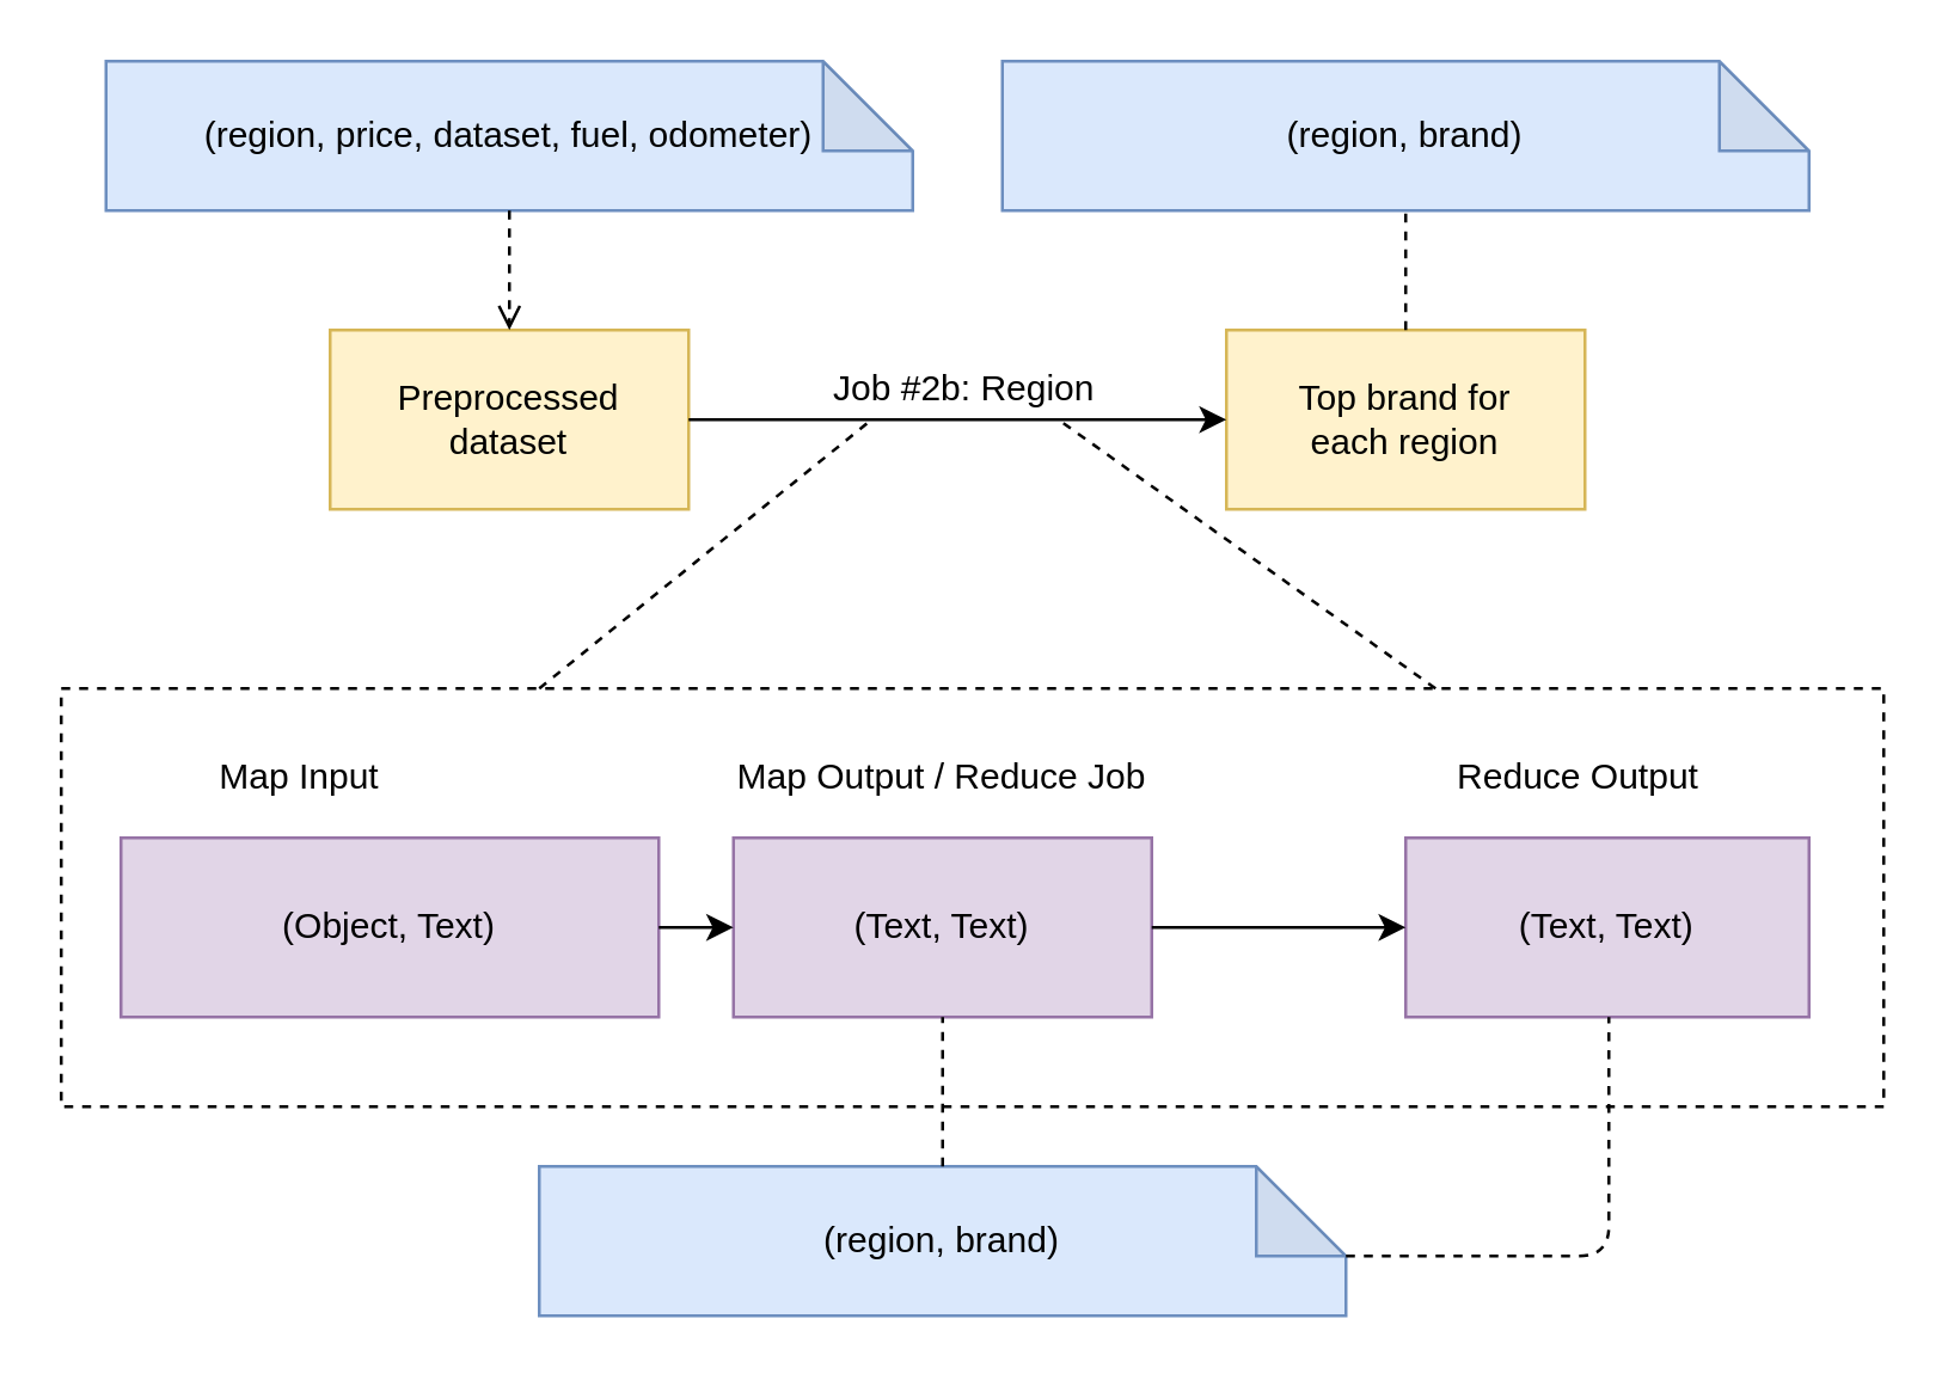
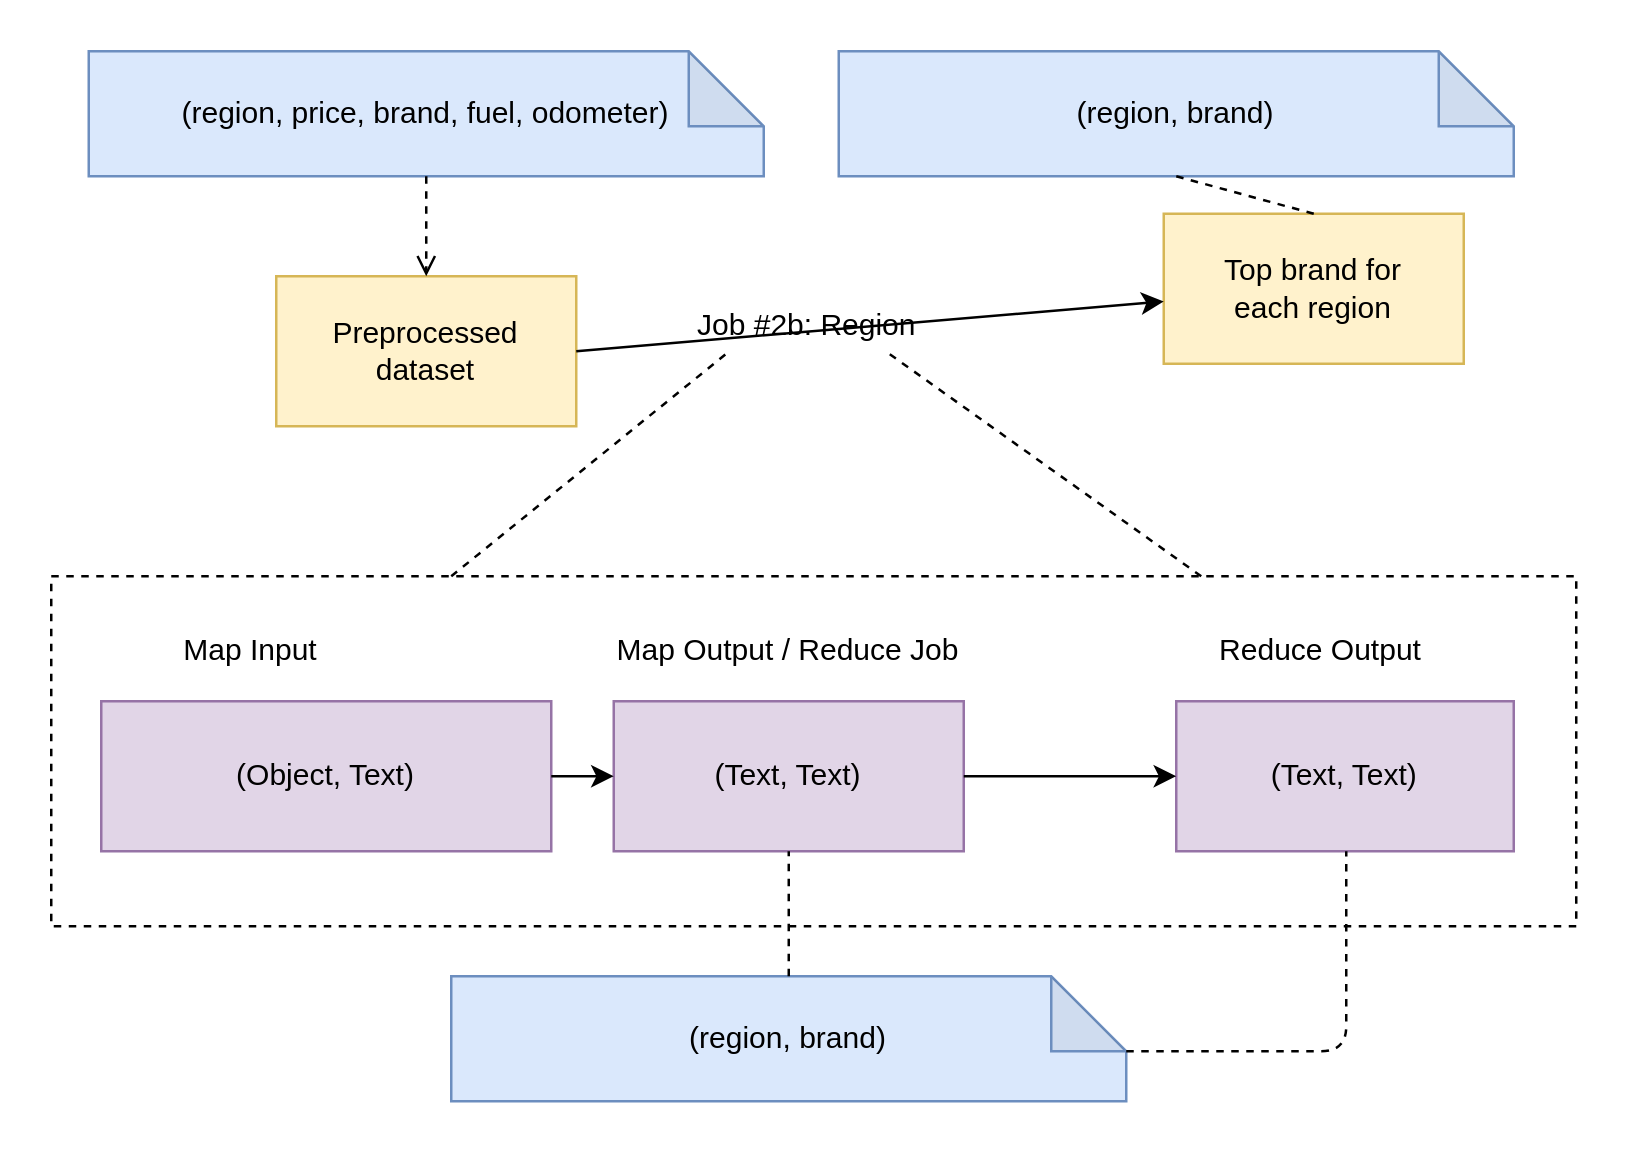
  <mxCell id="0" />
  <mxCell id="1" parent="0" />
  <mxCell id="2" value="Preprocessed&lt;br&gt;dataset" style="rounded=0;whiteSpace=wrap;html=1;fillColor=#fff2cc;strokeColor=#d6b656;" parent="1" vertex="1"><mxGeometry x="110" y="110" width="120" height="60" as="geometry" /></mxCell>
- <mxCell id="3" value="Top brand for&lt;br&gt;each region" style="rounded=0;whiteSpace=wrap;html=1;fillColor=#fff2cc;strokeColor=#d6b656;" parent="1" vertex="1"><mxGeometry x="410" y="110" width="120" height="60" as="geometry" /></mxCell>
+ <mxCell id="3" value="Top brand for&lt;br&gt;each region" style="rounded=0;whiteSpace=wrap;html=1;fillColor=#fff2cc;strokeColor=#d6b656;" parent="1" vertex="1"><mxGeometry x="465" y="85" width="120" height="60" as="geometry" /></mxCell>
  <mxCell id="4" value="" style="endArrow=classic;html=1;exitX=1;exitY=0.5;exitDx=0;exitDy=0;" parent="1" source="2" target="3" edge="1"><mxGeometry width="50" height="50" relative="1" as="geometry"><mxPoint x="229" y="147" as="sourcePoint" /><mxPoint x="370" y="110" as="targetPoint" /></mxGeometry></mxCell>
- <mxCell id="5" value="(region, price, dataset, fuel, odometer)" style="shape=note;whiteSpace=wrap;html=1;backgroundOutline=1;darkOpacity=0.05;fillColor=#dae8fc;strokeColor=#6c8ebf;" parent="1" vertex="1"><mxGeometry x="35" y="20" width="270" height="50" as="geometry" /></mxCell>
+ <mxCell id="5" value="(region, price, brand, fuel, odometer)" style="shape=note;whiteSpace=wrap;html=1;backgroundOutline=1;darkOpacity=0.05;fillColor=#dae8fc;strokeColor=#6c8ebf;" parent="1" vertex="1"><mxGeometry x="35" y="20" width="270" height="50" as="geometry" /></mxCell>
  <mxCell id="6" value="" style="endArrow=open;dashed=1;html=1;entryX=0.5;entryY=0;entryDx=0;entryDy=0;exitX=0.5;exitY=1;exitDx=0;exitDy=0;exitPerimeter=0;" parent="1" source="5" target="2" edge="1"><mxGeometry width="50" height="50" relative="1" as="geometry"><mxPoint x="490" y="80" as="sourcePoint" /><mxPoint x="660" y="150" as="targetPoint" /></mxGeometry></mxCell>
  <mxCell id="7" value="Job #2b: Region" style="text;html=1;strokeColor=none;fillColor=none;align=center;verticalAlign=middle;whiteSpace=wrap;rounded=0;" parent="1" vertex="1"><mxGeometry x="260" y="120" width="125" height="20" as="geometry" /></mxCell>
  <mxCell id="8" value="(Object, Text)" style="rounded=0;whiteSpace=wrap;html=1;fillColor=#e1d5e7;strokeColor=#9673a6;" parent="1" vertex="1"><mxGeometry x="40" y="280" width="180" height="60" as="geometry" /></mxCell>
  <mxCell id="9" value="(Text, Text)" style="rounded=0;whiteSpace=wrap;html=1;fillColor=#e1d5e7;strokeColor=#9673a6;" parent="1" vertex="1"><mxGeometry x="245" y="280" width="140" height="60" as="geometry" /></mxCell>
  <mxCell id="10" value="(Text, Text)" style="rounded=0;whiteSpace=wrap;html=1;fillColor=#e1d5e7;strokeColor=#9673a6;" parent="1" vertex="1"><mxGeometry x="470" y="280" width="135" height="60" as="geometry" /></mxCell>
  <mxCell id="11" value="Map Input" style="text;html=1;strokeColor=none;fillColor=none;align=center;verticalAlign=middle;whiteSpace=wrap;rounded=0;" parent="1" vertex="1"><mxGeometry x="65" y="250" width="70" height="20" as="geometry" /></mxCell>
  <mxCell id="12" value="Map Output / Reduce Job" style="text;html=1;strokeColor=none;fillColor=none;align=center;verticalAlign=middle;whiteSpace=wrap;rounded=0;" parent="1" vertex="1"><mxGeometry x="240" y="250" width="150" height="20" as="geometry" /></mxCell>
  <mxCell id="13" value="Reduce Output" style="text;html=1;strokeColor=none;fillColor=none;align=center;verticalAlign=middle;whiteSpace=wrap;rounded=0;" parent="1" vertex="1"><mxGeometry x="482.5" y="250" width="90" height="20" as="geometry" /></mxCell>
  <mxCell id="14" value="" style="endArrow=classic;html=1;exitX=1;exitY=0.5;exitDx=0;exitDy=0;entryX=0;entryY=0.5;entryDx=0;entryDy=0;" parent="1" source="8" target="9" edge="1"><mxGeometry width="50" height="50" relative="1" as="geometry"><mxPoint x="135" y="440" as="sourcePoint" /><mxPoint x="185" y="390" as="targetPoint" /></mxGeometry></mxCell>
  <mxCell id="15" value="" style="endArrow=classic;html=1;exitX=1;exitY=0.5;exitDx=0;exitDy=0;entryX=0;entryY=0.5;entryDx=0;entryDy=0;" parent="1" source="9" target="10" edge="1"><mxGeometry width="50" height="50" relative="1" as="geometry"><mxPoint x="405" y="420" as="sourcePoint" /><mxPoint x="455" y="370" as="targetPoint" /></mxGeometry></mxCell>
  <mxCell id="16" value="" style="endArrow=none;dashed=1;html=1;exitX=0.25;exitY=0;exitDx=0;exitDy=0;entryX=0.25;entryY=1;entryDx=0;entryDy=0;" parent="1" target="7" edge="1"><mxGeometry width="50" height="50" relative="1" as="geometry"><mxPoint x="180" y="230" as="sourcePoint" /><mxPoint x="300" y="150" as="targetPoint" /></mxGeometry></mxCell>
  <mxCell id="17" value="" style="endArrow=none;dashed=1;html=1;entryX=0.75;entryY=1;entryDx=0;entryDy=0;exitX=0.75;exitY=0;exitDx=0;exitDy=0;" parent="1" target="7" edge="1"><mxGeometry width="50" height="50" relative="1" as="geometry"><mxPoint x="480" y="230" as="sourcePoint" /><mxPoint x="390" y="170" as="targetPoint" /></mxGeometry></mxCell>
  <mxCell id="18" value="(region, brand)" style="shape=note;whiteSpace=wrap;html=1;backgroundOutline=1;darkOpacity=0.05;fillColor=#dae8fc;strokeColor=#6c8ebf;" parent="1" vertex="1"><mxGeometry x="335" y="20" width="270" height="50" as="geometry" /></mxCell>
  <mxCell id="19" value="" style="endArrow=none;dashed=1;html=1;exitX=0.5;exitY=0;exitDx=0;exitDy=0;entryX=0.5;entryY=1;entryDx=0;entryDy=0;entryPerimeter=0;" parent="1" source="3" target="18" edge="1"><mxGeometry width="50" height="50" relative="1" as="geometry"><mxPoint x="580" y="150" as="sourcePoint" /><mxPoint x="630" y="100" as="targetPoint" /></mxGeometry></mxCell>
  <mxCell id="20" value="(region, brand)" style="shape=note;whiteSpace=wrap;html=1;backgroundOutline=1;darkOpacity=0.05;fillColor=#dae8fc;strokeColor=#6c8ebf;" vertex="1" parent="1"><mxGeometry x="180" y="390" width="270" height="50" as="geometry" /></mxCell>
  <mxCell id="21" value="" style="endArrow=none;dashed=1;html=1;exitX=0.5;exitY=0;exitDx=0;exitDy=0;exitPerimeter=0;entryX=0.5;entryY=1;entryDx=0;entryDy=0;" edge="1" parent="1" source="20" target="9"><mxGeometry width="50" height="50" relative="1" as="geometry"><mxPoint x="100" y="460" as="sourcePoint" /><mxPoint x="323.056" y="370" as="targetPoint" /></mxGeometry></mxCell>
  <mxCell id="22" value="" style="endArrow=none;dashed=1;html=1;exitX=0;exitY=0;exitDx=270;exitDy=30;exitPerimeter=0;" edge="1" parent="1" source="20"><mxGeometry width="50" height="50" relative="1" as="geometry"><mxPoint x="500" y="440" as="sourcePoint" /><mxPoint x="538" y="340" as="targetPoint" /><Array as="points"><mxPoint x="538" y="420" /></Array></mxGeometry></mxCell>
  <mxCell id="23" value="" style="rounded=0;whiteSpace=wrap;html=1;fillColor=none;dashed=1;" vertex="1" parent="1"><mxGeometry x="20" y="230" width="610" height="140" as="geometry" /></mxCell>
